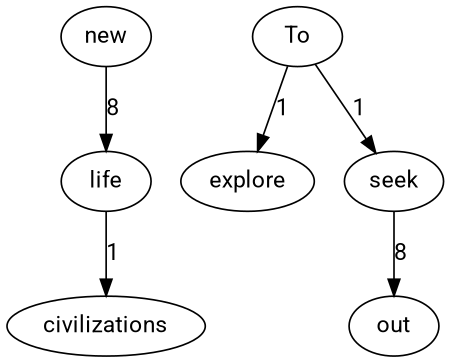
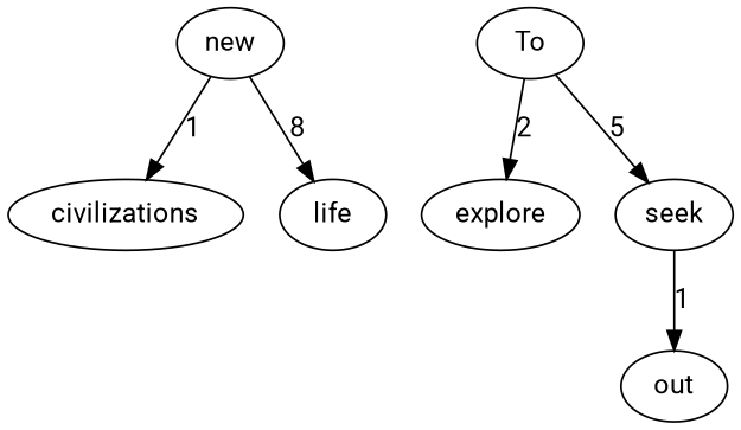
  digraph {
    fontname=Roboto
    node [fontname=Roboto]
    edge [fontname=Roboto]
    new
    civilizations
    life
    To
    explore
    seek
    out
-   life -> civilizations [label=1]
+   new -> civilizations [label=1]
    new -> life [label=8]
-   To -> explore [label=1]
-   To -> seek [label=1]
-   seek -> out [label=8]
+   To -> explore [label=2]
+   To -> seek [label=5]
+   seek -> out [label=1]
  }
